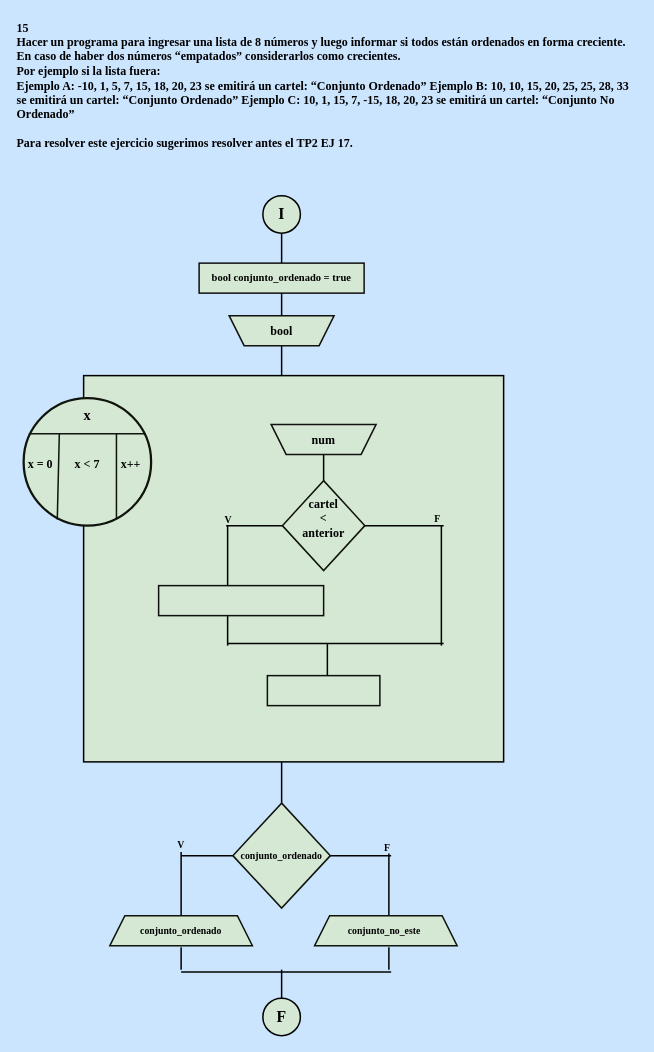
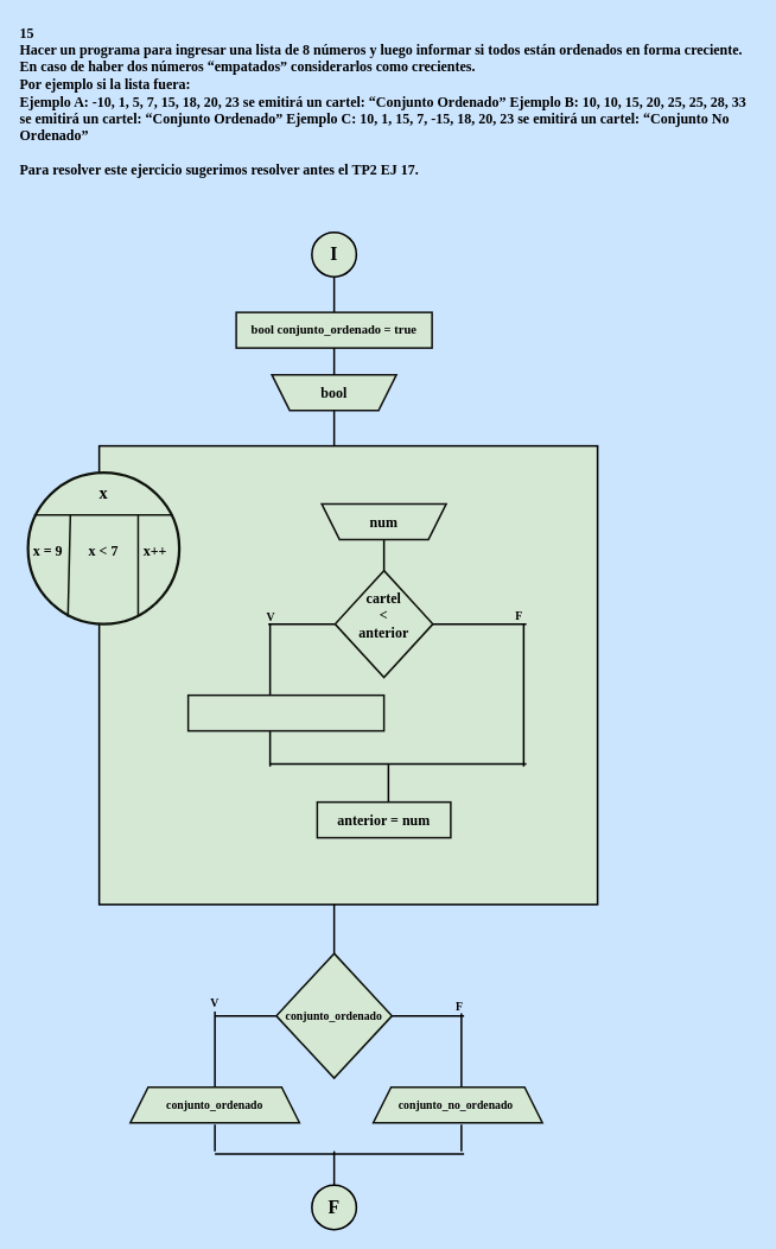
  <mxCell id="0" />
  <mxCell id="1" parent="0" />
  <mxCell id="2" value="&lt;b style=&quot;font-size: 16px;&quot;&gt;&lt;font style=&quot;font-size: 16px;&quot; face=&quot;Comic Sans MS&quot; color=&quot;#000000&quot;&gt;15&lt;br&gt;Hacer un programa para ingresar una lista de 8 números y luego informar si todos están ordenados en forma creciente. En caso de haber dos números “empatados” considerarlos como crecientes.&lt;br&gt;Por ejemplo si la lista fuera:&lt;br&gt;Ejemplo A: -10, 1, 5, 7, 15, 18, 20, 23 se emitirá un cartel: “Conjunto Ordenado” Ejemplo B: 10, 10, 15, 20, 25, 25, 28, 33 se emitirá un cartel: “Conjunto Ordenado” Ejemplo C: 10, 1, 15, 7, -15, 18, 20, 23 se emitirá un cartel: “Conjunto No Ordenado”&lt;br&gt;&lt;br&gt;Para resolver este ejercicio sugerimos resolver antes el TP2 EJ 17.&lt;/font&gt;&lt;/b&gt;" style="text;whiteSpace=wrap;html=1;fontFamily=Architects Daughter;fontSource=https%3A%2F%2Ffonts.googleapis.com%2Fcss%3Ffamily%3DArchitects%2BDaughter;" vertex="1" parent="1"><mxGeometry x="20" y="20" width="830" height="200" as="geometry" /></mxCell>
  <mxCell id="3" value="" style="line;strokeWidth=2;direction=south;html=1;hachureGap=4;fontFamily=Architects Daughter;fontSource=https://fonts.googleapis.com/css?family=Architects+Daughter;strokeColor=#000000;container=0;" vertex="1" parent="1"><mxGeometry x="370" y="310" width="10" height="40" as="geometry" /></mxCell>
  <mxCell id="4" value="" style="line;strokeWidth=2;direction=south;html=1;hachureGap=4;fontFamily=Architects Daughter;fontSource=https://fonts.googleapis.com/css?family=Architects+Daughter;strokeColor=#000000;container=0;" vertex="1" parent="1"><mxGeometry x="370" y="460" width="10" height="40" as="geometry" /></mxCell>
  <mxCell id="5" value="" style="line;strokeWidth=2;html=1;perimeter=backbonePerimeter;points=[];outlineConnect=0;hachureGap=4;fontFamily=Architects Daughter;fontSource=https://fonts.googleapis.com/css?family=Architects+Daughter;strokeColor=#000000;container=0;" vertex="1" parent="1"><mxGeometry x="241" y="1135" width="69" height="10" as="geometry" /></mxCell>
  <mxCell id="6" value="" style="line;strokeWidth=2;html=1;perimeter=backbonePerimeter;points=[];outlineConnect=0;hachureGap=4;fontFamily=Architects Daughter;fontSource=https://fonts.googleapis.com/css?family=Architects+Daughter;strokeColor=#000000;container=0;" vertex="1" parent="1"><mxGeometry x="435" y="1135" width="86" height="10" as="geometry" /></mxCell>
  <mxCell id="7" value="" style="line;strokeWidth=2;direction=south;html=1;hachureGap=4;fontFamily=Architects Daughter;fontSource=https://fonts.googleapis.com/css?family=Architects+Daughter;strokeColor=#000000;container=0;" vertex="1" parent="1"><mxGeometry x="236" y="1135" width="10" height="85" as="geometry" /></mxCell>
  <mxCell id="8" value="" style="line;strokeWidth=2;direction=south;html=1;hachureGap=4;fontFamily=Architects Daughter;fontSource=https://fonts.googleapis.com/css?family=Architects+Daughter;strokeColor=#000000;container=0;" vertex="1" parent="1"><mxGeometry x="513" y="1137" width="10" height="83" as="geometry" /></mxCell>
  <mxCell id="9" value="" style="line;strokeWidth=2;direction=south;html=1;hachureGap=4;fontFamily=Architects Daughter;fontSource=https://fonts.googleapis.com/css?family=Architects+Daughter;strokeColor=#000000;container=0;" vertex="1" parent="1"><mxGeometry x="236" y="1262" width="10" height="30" as="geometry" /></mxCell>
  <mxCell id="10" value="" style="line;strokeWidth=2;direction=south;html=1;hachureGap=4;fontFamily=Architects Daughter;fontSource=https://fonts.googleapis.com/css?family=Architects+Daughter;strokeColor=#000000;container=0;" vertex="1" parent="1"><mxGeometry x="513" y="1262" width="10" height="30" as="geometry" /></mxCell>
  <mxCell id="11" value="" style="line;strokeWidth=2;html=1;perimeter=backbonePerimeter;points=[];outlineConnect=0;hachureGap=4;fontFamily=Architects Daughter;fontSource=https://fonts.googleapis.com/css?family=Architects+Daughter;strokeColor=#000000;container=0;" vertex="1" parent="1"><mxGeometry x="241" y="1290" width="280" height="10" as="geometry" /></mxCell>
  <mxCell id="12" value="" style="line;strokeWidth=2;direction=south;html=1;hachureGap=4;fontFamily=Architects Daughter;fontSource=https://fonts.googleapis.com/css?family=Architects+Daughter;strokeColor=#000000;container=0;" vertex="1" parent="1"><mxGeometry x="370" y="1292" width="10" height="38" as="geometry" /></mxCell>
  <mxCell id="13" value="" style="rounded=0;whiteSpace=wrap;html=1;labelBackgroundColor=none;strokeColor=#0f100e;strokeWidth=2;align=center;verticalAlign=middle;fontFamily=Helvetica;fontSize=12;fontColor=default;fillColor=#d5e8d4;container=0;" vertex="1" parent="1"><mxGeometry x="265" y="350" width="220" height="40" as="geometry" /></mxCell>
  <mxCell id="14" value="&lt;b&gt;&lt;font style=&quot;font-size: 14px;&quot; color=&quot;#000000&quot; face=&quot;Comic Sans MS&quot;&gt;bool conjunto_ordenado = true&lt;/font&gt;&lt;/b&gt;" style="text;strokeColor=none;align=center;fillColor=none;html=1;verticalAlign=middle;whiteSpace=wrap;rounded=0;fontFamily=Architects Daughter;fontSource=https%3A%2F%2Ffonts.googleapis.com%2Fcss%3Ffamily%3DArchitects%2BDaughter;container=0;" vertex="1" parent="1"><mxGeometry x="265" y="355" width="220" height="30" as="geometry" /></mxCell>
  <mxCell id="15" value="" style="strokeWidth=2;html=1;shape=mxgraph.flowchart.start_2;whiteSpace=wrap;rounded=0;labelBackgroundColor=none;strokeColor=#000000;align=center;verticalAlign=middle;fontFamily=Helvetica;fontSize=12;fontColor=default;fillColor=#d5e8d4;container=0;" vertex="1" parent="1"><mxGeometry x="350" y="1330" width="50" height="50" as="geometry" /></mxCell>
  <mxCell id="16" value="&lt;b&gt;&lt;font style=&quot;font-size: 21px;&quot; color=&quot;#000000&quot; face=&quot;Comic Sans MS&quot;&gt;F&lt;/font&gt;&lt;/b&gt;" style="text;strokeColor=none;align=center;fillColor=none;html=1;verticalAlign=middle;whiteSpace=wrap;rounded=0;fontFamily=Architects Daughter;fontSource=https://fonts.googleapis.com/css?family=Architects+Daughter;container=0;" vertex="1" parent="1"><mxGeometry x="360" y="1340" width="30" height="30" as="geometry" /></mxCell>
  <mxCell id="17" value="" style="strokeWidth=2;html=1;shape=mxgraph.flowchart.start_2;whiteSpace=wrap;rounded=0;labelBackgroundColor=none;strokeColor=#000000;align=center;verticalAlign=middle;fontFamily=Helvetica;fontSize=12;fontColor=default;fillColor=#d5e8d4;container=0;" vertex="1" parent="1"><mxGeometry x="350" y="260" width="50" height="50" as="geometry" /></mxCell>
  <mxCell id="18" value="&lt;b&gt;&lt;font style=&quot;font-size: 21px;&quot; color=&quot;#000000&quot; face=&quot;Comic Sans MS&quot;&gt;I&lt;/font&gt;&lt;/b&gt;" style="text;strokeColor=none;align=center;fillColor=none;html=1;verticalAlign=middle;whiteSpace=wrap;rounded=0;fontFamily=Architects Daughter;fontSource=https%3A%2F%2Ffonts.googleapis.com%2Fcss%3Ffamily%3DArchitects%2BDaughter;container=0;" vertex="1" parent="1"><mxGeometry x="360" y="270" width="30" height="30" as="geometry" /></mxCell>
  <mxCell id="19" value="" style="shape=trapezoid;perimeter=trapezoidPerimeter;whiteSpace=wrap;html=1;fixedSize=1;rounded=0;labelBackgroundColor=none;strokeColor=#121211;strokeWidth=2;align=center;verticalAlign=middle;fontFamily=Helvetica;fontSize=12;fontColor=default;fillColor=#d5e8d4;direction=west;container=0;" vertex="1" parent="1"><mxGeometry x="305" y="420" width="140" height="40" as="geometry"><mxRectangle x="-1020" y="-650" width="50" height="40" as="alternateBounds" /></mxGeometry></mxCell>
  <mxCell id="20" value="&lt;font size=&quot;1&quot; face=&quot;Comic Sans MS&quot; color=&quot;#000000&quot;&gt;&lt;b style=&quot;font-size: 16px;&quot;&gt;bool&lt;/b&gt;&lt;/font&gt;" style="text;strokeColor=none;align=center;fillColor=none;html=1;verticalAlign=middle;whiteSpace=wrap;rounded=0;fontFamily=Architects Daughter;fontSource=https://fonts.googleapis.com/css?family=Architects+Daughter;container=0;" vertex="1" parent="1"><mxGeometry x="335" y="425" width="80" height="30" as="geometry" /></mxCell>
  <mxCell id="21" value="" style="line;strokeWidth=2;direction=south;html=1;hachureGap=4;fontFamily=Architects Daughter;fontSource=https://fonts.googleapis.com/css?family=Architects+Daughter;strokeColor=#000000;container=0;" vertex="1" parent="1"><mxGeometry x="370" y="390" width="10" height="30" as="geometry" /></mxCell>
  <mxCell id="22" value="" style="line;strokeWidth=2;direction=south;html=1;hachureGap=4;fontFamily=Architects Daughter;fontSource=https://fonts.googleapis.com/css?family=Architects+Daughter;strokeColor=#000000;container=0;" vertex="1" parent="1"><mxGeometry x="370" y="1015" width="10" height="65" as="geometry" /></mxCell>
  <mxCell id="23" value="" style="whiteSpace=wrap;html=1;rounded=0;labelBackgroundColor=none;strokeColor=#000000;strokeWidth=2;align=center;verticalAlign=middle;fontFamily=Helvetica;fontSize=12;fontColor=default;fillColor=#d5e8d4;container=0;" vertex="1" parent="1"><mxGeometry x="111" y="500" width="560" height="515" as="geometry" /></mxCell>
  <mxCell id="24" value="" style="line;strokeWidth=2;direction=south;html=1;hachureGap=4;fontFamily=Architects Daughter;fontSource=https://fonts.googleapis.com/css?family=Architects+Daughter;strokeColor=#000000;container=0;" vertex="1" parent="1"><mxGeometry x="426" y="605" width="10" height="35" as="geometry" /></mxCell>
  <mxCell id="25" value="" style="line;strokeWidth=2;html=1;perimeter=backbonePerimeter;points=[];outlineConnect=0;hachureGap=4;fontFamily=Architects Daughter;fontSource=https://fonts.googleapis.com/css?family=Architects+Daughter;strokeColor=#000000;container=0;" vertex="1" parent="1"><mxGeometry x="301" y="695" width="75" height="10" as="geometry" /></mxCell>
  <mxCell id="26" value="" style="line;strokeWidth=2;direction=south;html=1;hachureGap=4;fontFamily=Architects Daughter;fontSource=https://fonts.googleapis.com/css?family=Architects+Daughter;strokeColor=#000000;container=0;" vertex="1" parent="1"><mxGeometry x="298" y="700" width="10" height="80" as="geometry" /></mxCell>
  <mxCell id="27" value="" style="line;strokeWidth=2;html=1;perimeter=backbonePerimeter;points=[];outlineConnect=0;hachureGap=4;fontFamily=Architects Daughter;fontSource=https://fonts.googleapis.com/css?family=Architects+Daughter;strokeColor=#000000;container=0;" vertex="1" parent="1"><mxGeometry x="486" y="695" width="105" height="10" as="geometry" /></mxCell>
  <mxCell id="28" value="" style="line;strokeWidth=2;direction=south;html=1;hachureGap=4;fontFamily=Architects Daughter;fontSource=https://fonts.googleapis.com/css?family=Architects+Daughter;strokeColor=#000000;container=0;" vertex="1" parent="1"><mxGeometry x="298" y="820" width="10" height="40" as="geometry" /></mxCell>
  <mxCell id="29" value="" style="line;strokeWidth=2;direction=south;html=1;hachureGap=4;fontFamily=Architects Daughter;fontSource=https://fonts.googleapis.com/css?family=Architects+Daughter;strokeColor=#000000;container=0;" vertex="1" parent="1"><mxGeometry x="583" y="700" width="10" height="160" as="geometry" /></mxCell>
  <mxCell id="30" value="" style="line;strokeWidth=2;html=1;perimeter=backbonePerimeter;points=[];outlineConnect=0;hachureGap=4;fontFamily=Architects Daughter;fontSource=https://fonts.googleapis.com/css?family=Architects+Daughter;strokeColor=#000000;container=0;" vertex="1" parent="1"><mxGeometry x="303" y="852" width="288" height="10" as="geometry" /></mxCell>
  <mxCell id="31" value="" style="line;strokeWidth=2;direction=south;html=1;hachureGap=4;fontFamily=Architects Daughter;fontSource=https://fonts.googleapis.com/css?family=Architects+Daughter;strokeColor=#000000;container=0;" vertex="1" parent="1"><mxGeometry x="431" y="858" width="10" height="42" as="geometry" /></mxCell>
  <mxCell id="32" value="" style="shape=trapezoid;perimeter=trapezoidPerimeter;whiteSpace=wrap;html=1;fixedSize=1;rounded=0;labelBackgroundColor=none;strokeColor=#121211;strokeWidth=2;align=center;verticalAlign=middle;fontFamily=Helvetica;fontSize=12;fontColor=default;fillColor=#d5e8d4;direction=west;container=0;" vertex="1" parent="1"><mxGeometry x="361" y="565" width="140" height="40" as="geometry"><mxRectangle x="-1020" y="-650" width="50" height="40" as="alternateBounds" /></mxGeometry></mxCell>
  <mxCell id="33" value="&lt;font size=&quot;1&quot; face=&quot;Comic Sans MS&quot; color=&quot;#000000&quot;&gt;&lt;b style=&quot;font-size: 16px;&quot;&gt;num&lt;/b&gt;&lt;/font&gt;" style="text;strokeColor=none;align=center;fillColor=none;html=1;verticalAlign=middle;whiteSpace=wrap;rounded=0;fontFamily=Architects Daughter;fontSource=https://fonts.googleapis.com/css?family=Architects+Daughter;container=0;" vertex="1" parent="1"><mxGeometry x="391" y="570" width="80" height="30" as="geometry" /></mxCell>
  <mxCell id="34" value="" style="ellipse;whiteSpace=wrap;html=1;aspect=fixed;rounded=0;labelBackgroundColor=none;strokeColor=#0F140C;strokeWidth=3;align=center;verticalAlign=middle;fontFamily=Helvetica;fontSize=12;fontColor=default;fillColor=#d5e8d4;container=0;" vertex="1" parent="1"><mxGeometry x="31" y="530" width="170.0" height="170.0" as="geometry" /></mxCell>
  <mxCell id="35" value="" style="endArrow=none;html=1;rounded=0;strokeColor=#0F140C;fontFamily=Helvetica;fontSize=12;fontColor=default;fillColor=#B2C9AB;strokeWidth=2;" edge="1" parent="1"><mxGeometry width="50" height="50" relative="1" as="geometry"><mxPoint x="194.2" y="577.6" as="sourcePoint" /><mxPoint x="37.8" y="577.6" as="targetPoint" /></mxGeometry></mxCell>
  <mxCell id="36" value="" style="endArrow=none;html=1;rounded=0;strokeColor=#0F140C;fontFamily=Helvetica;fontSize=12;fontColor=default;fillColor=#B2C9AB;exitX=0.264;exitY=0.952;exitDx=0;exitDy=0;exitPerimeter=0;strokeWidth=2;" edge="1" parent="1" source="34"><mxGeometry width="50" height="50" relative="1" as="geometry"><mxPoint x="71.8" y="632" as="sourcePoint" /><mxPoint x="78.6" y="577.6" as="targetPoint" /></mxGeometry></mxCell>
  <mxCell id="37" value="" style="endArrow=none;html=1;rounded=0;strokeColor=#0F140C;fontFamily=Helvetica;fontSize=12;fontColor=default;fillColor=#B2C9AB;exitX=0.728;exitY=0.948;exitDx=0;exitDy=0;exitPerimeter=0;strokeWidth=2;" edge="1" parent="1" source="34"><mxGeometry width="50" height="50" relative="1" as="geometry"><mxPoint x="133" y="645.6" as="sourcePoint" /><mxPoint x="154.76" y="577.6" as="targetPoint" /></mxGeometry></mxCell>
- <mxCell id="38" value="&lt;b&gt;&lt;font color=&quot;#000000&quot; style=&quot;font-size: 16px;&quot; face=&quot;Comic Sans MS&quot;&gt;x = 0&lt;/font&gt;&lt;/b&gt;" style="text;strokeColor=none;align=center;fillColor=none;html=1;verticalAlign=middle;whiteSpace=wrap;rounded=0;fontFamily=Architects Daughter;fontSource=https://fonts.googleapis.com/css?family=Architects+Daughter;container=0;" vertex="1" parent="1"><mxGeometry x="31" y="603.368" width="44.737" height="26.842" as="geometry" /></mxCell>
+ <mxCell id="38" value="&lt;b&gt;&lt;font color=&quot;#000000&quot; style=&quot;font-size: 16px;&quot; face=&quot;Comic Sans MS&quot;&gt;x = 9&lt;/font&gt;&lt;/b&gt;" style="text;strokeColor=none;align=center;fillColor=none;html=1;verticalAlign=middle;whiteSpace=wrap;rounded=0;fontFamily=Architects Daughter;fontSource=https://fonts.googleapis.com/css?family=Architects+Daughter;container=0;" vertex="1" parent="1"><mxGeometry x="31" y="603.368" width="44.737" height="26.842" as="geometry" /></mxCell>
  <mxCell id="39" value="&lt;font size=&quot;1&quot; face=&quot;Comic Sans MS&quot; color=&quot;#000000&quot;&gt;&lt;b style=&quot;font-size: 16px;&quot;&gt;x &amp;lt; 7&lt;/b&gt;&lt;/font&gt;" style="text;strokeColor=none;align=center;fillColor=none;html=1;verticalAlign=middle;whiteSpace=wrap;rounded=0;fontFamily=Architects Daughter;fontSource=https://fonts.googleapis.com/css?family=Architects+Daughter;container=0;" vertex="1" parent="1"><mxGeometry x="89.158" y="607.842" width="53.684" height="17.895" as="geometry" /></mxCell>
  <mxCell id="40" value="&lt;font size=&quot;1&quot; face=&quot;Comic Sans MS&quot; color=&quot;#000000&quot;&gt;&lt;b style=&quot;font-size: 16px;&quot;&gt;x++&lt;/b&gt;&lt;/font&gt;" style="text;strokeColor=none;align=center;fillColor=none;html=1;verticalAlign=middle;whiteSpace=wrap;rounded=0;fontFamily=Architects Daughter;fontSource=https://fonts.googleapis.com/css?family=Architects+Daughter;container=0;" vertex="1" parent="1"><mxGeometry x="156.263" y="603.368" width="35.789" height="26.842" as="geometry" /></mxCell>
  <mxCell id="41" value="&lt;font size=&quot;1&quot; face=&quot;Comic Sans MS&quot; color=&quot;#000000&quot;&gt;&lt;b style=&quot;font-size: 19px;&quot;&gt;x&lt;/b&gt;&lt;/font&gt;" style="text;strokeColor=none;align=center;fillColor=none;html=1;verticalAlign=middle;whiteSpace=wrap;rounded=0;fontFamily=Architects Daughter;fontSource=https://fonts.googleapis.com/css?family=Architects+Daughter;container=0;" vertex="1" parent="1"><mxGeometry x="80.211" y="539.842" width="71.579" height="26.842" as="geometry" /></mxCell>
  <mxCell id="42" value="" style="rhombus;whiteSpace=wrap;html=1;rounded=0;labelBackgroundColor=none;strokeColor=#0F140C;strokeWidth=2;align=center;verticalAlign=middle;fontFamily=Helvetica;fontSize=12;fontColor=default;fillColor=#d5e8d4;container=0;" vertex="1" parent="1"><mxGeometry x="376" y="640" width="110" height="120" as="geometry" /></mxCell>
  <mxCell id="43" value="&lt;font size=&quot;1&quot; face=&quot;Comic Sans MS&quot; color=&quot;#000000&quot;&gt;&lt;b style=&quot;font-size: 16px;&quot;&gt;cartel&lt;/b&gt;&lt;/font&gt;&lt;div&gt;&lt;font face=&quot;Comic Sans MS&quot; color=&quot;#000000&quot;&gt;&lt;span style=&quot;font-size: 16px;&quot;&gt;&lt;b&gt;&amp;lt;&lt;/b&gt;&lt;/span&gt;&lt;/font&gt;&lt;/div&gt;&lt;div&gt;&lt;font size=&quot;1&quot; face=&quot;Comic Sans MS&quot; color=&quot;#000000&quot;&gt;&lt;b style=&quot;font-size: 16px;&quot;&gt;anterior&lt;/b&gt;&lt;/font&gt;&lt;/div&gt;" style="text;strokeColor=none;align=center;fillColor=none;html=1;verticalAlign=middle;whiteSpace=wrap;rounded=0;fontFamily=Architects Daughter;fontSource=https://fonts.googleapis.com/css?family=Architects+Daughter;container=0;" vertex="1" parent="1"><mxGeometry x="391" y="655" width="80" height="70" as="geometry" /></mxCell>
  <mxCell id="44" value="" style="rounded=0;whiteSpace=wrap;html=1;labelBackgroundColor=none;strokeColor=#0f100e;strokeWidth=2;align=center;verticalAlign=middle;fontFamily=Helvetica;fontSize=12;fontColor=default;fillColor=#d5e8d4;container=0;" vertex="1" parent="1"><mxGeometry x="211" y="780" width="220" height="40" as="geometry" /></mxCell>
  <mxCell id="45" value="" style="rounded=0;whiteSpace=wrap;html=1;labelBackgroundColor=none;strokeColor=#0f100e;strokeWidth=2;align=center;verticalAlign=middle;fontFamily=Helvetica;fontSize=12;fontColor=default;fillColor=#d5e8d4;container=0;" vertex="1" parent="1"><mxGeometry x="356" y="900" width="150" height="40" as="geometry" /></mxCell>
+ <mxCell id="46" value="&lt;font size=&quot;1&quot; face=&quot;Comic Sans MS&quot; color=&quot;#000000&quot;&gt;&lt;b style=&quot;font-size: 16px;&quot;&gt;anterior = num&lt;/b&gt;&lt;/font&gt;" style="text;strokeColor=none;align=center;fillColor=none;html=1;verticalAlign=middle;whiteSpace=wrap;rounded=0;fontFamily=Architects Daughter;fontSource=https://fonts.googleapis.com/css?family=Architects+Daughter;container=0;" vertex="1" parent="1"><mxGeometry x="366" y="905" width="130" height="30" as="geometry" /></mxCell>
  <mxCell id="47" value="" style="rhombus;whiteSpace=wrap;html=1;rounded=0;labelBackgroundColor=none;strokeColor=#0F140C;strokeWidth=2;align=center;verticalAlign=middle;fontFamily=Helvetica;fontSize=12;fontColor=default;fillColor=#d5e8d4;container=0;" vertex="1" parent="1"><mxGeometry x="310" y="1070" width="130" height="140" as="geometry" /></mxCell>
  <mxCell id="48" value="&lt;font size=&quot;1&quot; face=&quot;Comic Sans MS&quot; color=&quot;#000000&quot;&gt;&lt;b style=&quot;font-size: 13px;&quot;&gt;conjunto_ordenado&lt;/b&gt;&lt;/font&gt;" style="text;strokeColor=none;align=center;fillColor=none;html=1;verticalAlign=middle;whiteSpace=wrap;rounded=0;fontFamily=Architects Daughter;fontSource=https://fonts.googleapis.com/css?family=Architects+Daughter;container=0;" vertex="1" parent="1"><mxGeometry x="320" y="1125" width="110" height="30" as="geometry" /></mxCell>
  <mxCell id="49" value="" style="shape=trapezoid;perimeter=trapezoidPerimeter;whiteSpace=wrap;html=1;fixedSize=1;rounded=0;labelBackgroundColor=none;strokeColor=#0F140C;strokeWidth=2;align=center;verticalAlign=middle;fontFamily=Helvetica;fontSize=12;fontColor=default;fillColor=#d5e8d4;container=0;" vertex="1" parent="1"><mxGeometry x="146" y="1220" width="190" height="40" as="geometry" /></mxCell>
  <mxCell id="50" value="&lt;font size=&quot;1&quot; face=&quot;Comic Sans MS&quot; color=&quot;#000000&quot;&gt;&lt;b style=&quot;font-size: 13px;&quot;&gt;conjunto_ordenado&lt;/b&gt;&lt;/font&gt;" style="text;strokeColor=none;align=center;fillColor=none;html=1;verticalAlign=middle;whiteSpace=wrap;rounded=0;fontFamily=Architects Daughter;fontSource=https://fonts.googleapis.com/css?family=Architects+Daughter;container=0;" vertex="1" parent="1"><mxGeometry x="186" y="1225" width="110" height="30" as="geometry" /></mxCell>
  <mxCell id="51" value="" style="shape=trapezoid;perimeter=trapezoidPerimeter;whiteSpace=wrap;html=1;fixedSize=1;rounded=0;labelBackgroundColor=none;strokeColor=#0F140C;strokeWidth=2;align=center;verticalAlign=middle;fontFamily=Helvetica;fontSize=12;fontColor=default;fillColor=#d5e8d4;container=0;" vertex="1" parent="1"><mxGeometry x="419" y="1220" width="190" height="40" as="geometry" /></mxCell>
- <mxCell id="52" value="&lt;font size=&quot;1&quot; face=&quot;Comic Sans MS&quot; color=&quot;#000000&quot;&gt;&lt;b style=&quot;font-size: 13px;&quot;&gt;conjunto_no_este&lt;/b&gt;&lt;/font&gt;" style="text;strokeColor=none;align=center;fillColor=none;html=1;verticalAlign=middle;whiteSpace=wrap;rounded=0;fontFamily=Architects Daughter;fontSource=https://fonts.googleapis.com/css?family=Architects+Daughter;container=0;" vertex="1" parent="1"><mxGeometry x="452" y="1225" width="120" height="30" as="geometry" /></mxCell>
+ <mxCell id="52" value="&lt;font size=&quot;1&quot; face=&quot;Comic Sans MS&quot; color=&quot;#000000&quot;&gt;&lt;b style=&quot;font-size: 13px;&quot;&gt;conjunto_no_ordenado&lt;/b&gt;&lt;/font&gt;" style="text;strokeColor=none;align=center;fillColor=none;html=1;verticalAlign=middle;whiteSpace=wrap;rounded=0;fontFamily=Architects Daughter;fontSource=https://fonts.googleapis.com/css?family=Architects+Daughter;container=0;" vertex="1" parent="1"><mxGeometry x="452" y="1225" width="120" height="30" as="geometry" /></mxCell>
  <mxCell id="53" value="&lt;b&gt;&lt;font color=&quot;#000000&quot; style=&quot;font-size: 13px;&quot; face=&quot;Comic Sans MS&quot;&gt;V&lt;/font&gt;&lt;/b&gt;" style="text;strokeColor=none;align=center;fillColor=none;html=1;verticalAlign=middle;whiteSpace=wrap;rounded=0;fontFamily=Architects Daughter;fontSource=https%3A%2F%2Ffonts.googleapis.com%2Fcss%3Ffamily%3DArchitects%2BDaughter;" vertex="1" parent="1"><mxGeometry x="289" y="677" width="30" height="30" as="geometry" /></mxCell>
  <mxCell id="54" value="&lt;b&gt;&lt;font color=&quot;#000000&quot; style=&quot;font-size: 13px;&quot; face=&quot;Comic Sans MS&quot;&gt;F&lt;/font&gt;&lt;/b&gt;" style="text;strokeColor=none;align=center;fillColor=none;html=1;verticalAlign=middle;whiteSpace=wrap;rounded=0;fontFamily=Architects Daughter;fontSource=https://fonts.googleapis.com/css?family=Architects+Daughter;" vertex="1" parent="1"><mxGeometry x="568" y="675" width="30" height="30" as="geometry" /></mxCell>
  <mxCell id="55" value="&lt;b&gt;&lt;font color=&quot;#000000&quot; style=&quot;font-size: 13px;&quot; face=&quot;Comic Sans MS&quot;&gt;V&lt;/font&gt;&lt;/b&gt;" style="text;strokeColor=none;align=center;fillColor=none;html=1;verticalAlign=middle;whiteSpace=wrap;rounded=0;fontFamily=Architects Daughter;fontSource=https://fonts.googleapis.com/css?family=Architects+Daughter;" vertex="1" parent="1"><mxGeometry x="226" y="1110" width="30" height="30" as="geometry" /></mxCell>
  <mxCell id="56" value="&lt;b&gt;&lt;font color=&quot;#000000&quot; style=&quot;font-size: 13px;&quot; face=&quot;Comic Sans MS&quot;&gt;F&lt;/font&gt;&lt;/b&gt;" style="text;strokeColor=none;align=center;fillColor=none;html=1;verticalAlign=middle;whiteSpace=wrap;rounded=0;fontFamily=Architects Daughter;fontSource=https://fonts.googleapis.com/css?family=Architects+Daughter;" vertex="1" parent="1"><mxGeometry x="501" y="1114" width="30" height="30" as="geometry" /></mxCell>
